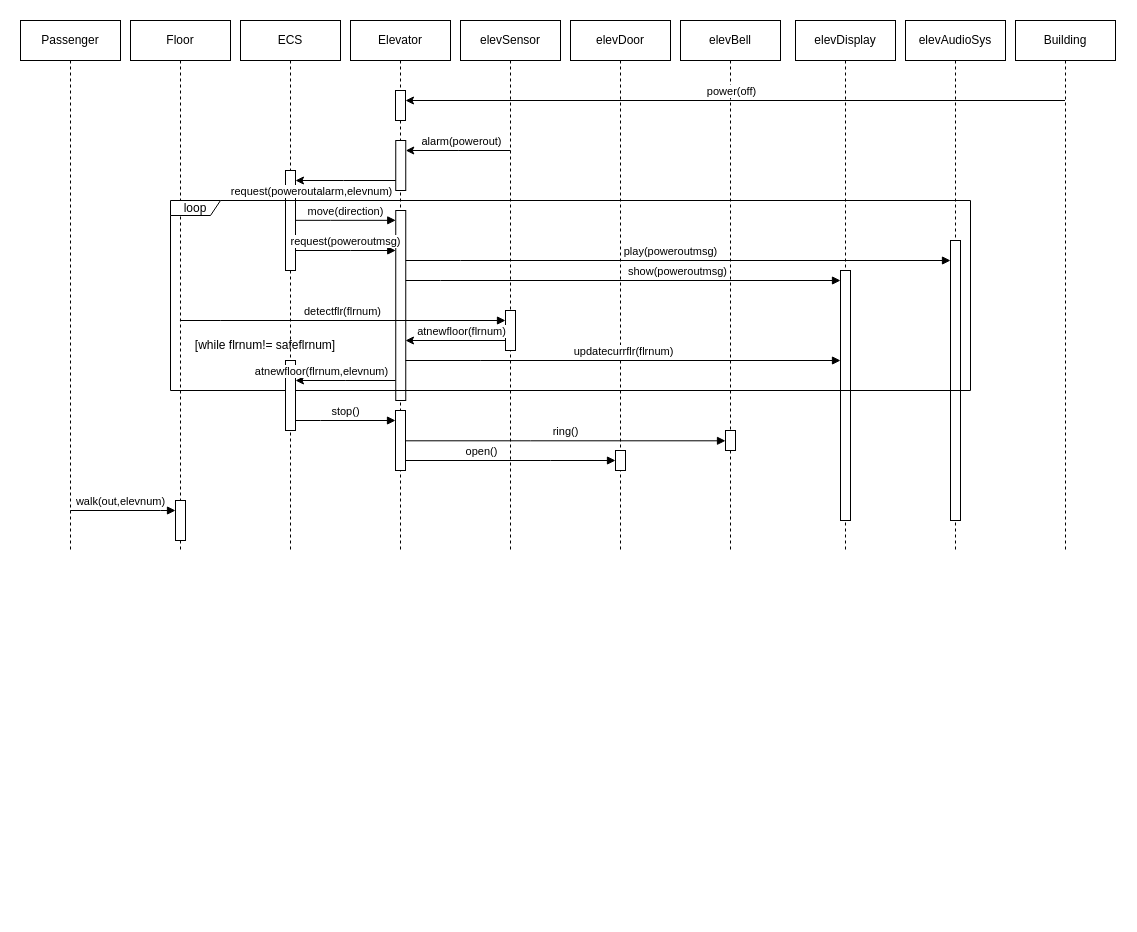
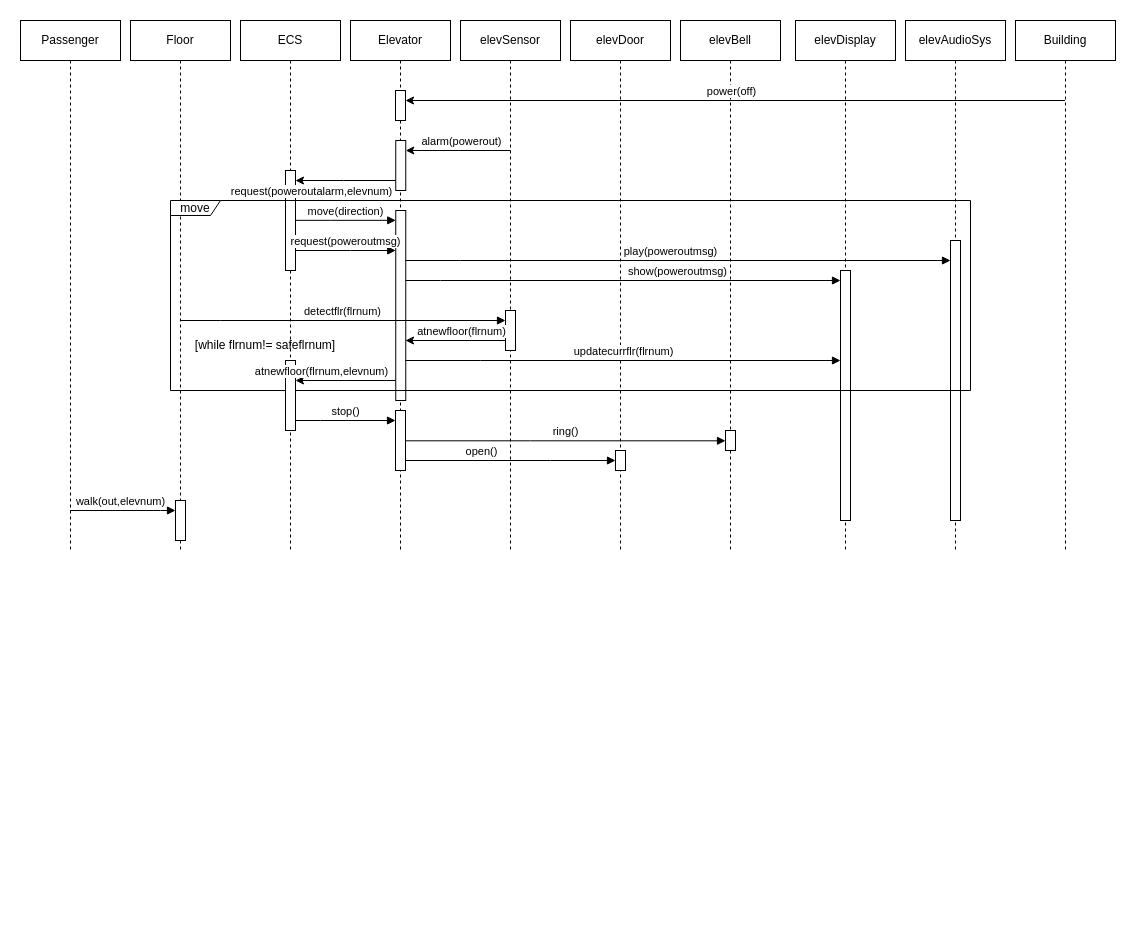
  <mxCell id="0" />
  <mxCell id="1" parent="0" />
  <mxCell id="2" value="elevAudioSys" style="shape=umlLifeline;perimeter=lifelinePerimeter;whiteSpace=wrap;html=1;container=0;dropTarget=0;collapsible=0;recursiveResize=0;outlineConnect=0;portConstraint=eastwest;newEdgeStyle={&quot;edgeStyle&quot;:&quot;elbowEdgeStyle&quot;,&quot;elbow&quot;:&quot;vertical&quot;,&quot;curved&quot;:0,&quot;rounded&quot;:0};" parent="1" vertex="1"><mxGeometry x="905" y="20" width="100" height="530" as="geometry" /></mxCell>
  <mxCell id="3" value="Passenger" style="shape=umlLifeline;perimeter=lifelinePerimeter;whiteSpace=wrap;html=1;container=0;dropTarget=0;collapsible=0;recursiveResize=0;outlineConnect=0;portConstraint=eastwest;newEdgeStyle={&quot;edgeStyle&quot;:&quot;elbowEdgeStyle&quot;,&quot;elbow&quot;:&quot;vertical&quot;,&quot;curved&quot;:0,&quot;rounded&quot;:0};" parent="1" vertex="1"><mxGeometry x="20" y="20" width="100" height="530" as="geometry" /></mxCell>
  <mxCell id="4" value="Floor" style="shape=umlLifeline;perimeter=lifelinePerimeter;whiteSpace=wrap;html=1;container=0;dropTarget=0;collapsible=0;recursiveResize=0;outlineConnect=0;portConstraint=eastwest;newEdgeStyle={&quot;edgeStyle&quot;:&quot;elbowEdgeStyle&quot;,&quot;elbow&quot;:&quot;vertical&quot;,&quot;curved&quot;:0,&quot;rounded&quot;:0};" parent="1" vertex="1"><mxGeometry x="130" y="20" width="100" height="530" as="geometry" /></mxCell>
  <mxCell id="5" value="Elevator" style="shape=umlLifeline;perimeter=lifelinePerimeter;whiteSpace=wrap;html=1;container=0;dropTarget=0;collapsible=0;recursiveResize=0;outlineConnect=0;portConstraint=eastwest;newEdgeStyle={&quot;edgeStyle&quot;:&quot;elbowEdgeStyle&quot;,&quot;elbow&quot;:&quot;vertical&quot;,&quot;curved&quot;:0,&quot;rounded&quot;:0};" parent="1" vertex="1"><mxGeometry x="350" y="20" width="100" height="530" as="geometry" /></mxCell>
  <mxCell id="6" value="elevDoor" style="shape=umlLifeline;perimeter=lifelinePerimeter;whiteSpace=wrap;html=1;container=0;dropTarget=0;collapsible=0;recursiveResize=0;outlineConnect=0;portConstraint=eastwest;newEdgeStyle={&quot;edgeStyle&quot;:&quot;elbowEdgeStyle&quot;,&quot;elbow&quot;:&quot;vertical&quot;,&quot;curved&quot;:0,&quot;rounded&quot;:0};" parent="1" vertex="1"><mxGeometry x="570" y="20" width="100" height="530" as="geometry" /></mxCell>
  <mxCell id="7" value="elevDisplay" style="shape=umlLifeline;perimeter=lifelinePerimeter;whiteSpace=wrap;html=1;container=0;dropTarget=0;collapsible=0;recursiveResize=0;outlineConnect=0;portConstraint=eastwest;newEdgeStyle={&quot;edgeStyle&quot;:&quot;elbowEdgeStyle&quot;,&quot;elbow&quot;:&quot;vertical&quot;,&quot;curved&quot;:0,&quot;rounded&quot;:0};" parent="1" vertex="1"><mxGeometry x="795" y="20" width="100" height="530" as="geometry" /></mxCell>
  <mxCell id="8" value="Building" style="shape=umlLifeline;perimeter=lifelinePerimeter;whiteSpace=wrap;html=1;container=0;dropTarget=0;collapsible=0;recursiveResize=0;outlineConnect=0;portConstraint=eastwest;newEdgeStyle={&quot;edgeStyle&quot;:&quot;elbowEdgeStyle&quot;,&quot;elbow&quot;:&quot;vertical&quot;,&quot;curved&quot;:0,&quot;rounded&quot;:0};" parent="1" vertex="1"><mxGeometry x="1015" y="20" width="100" height="530" as="geometry" /></mxCell>
  <mxCell id="9" value="ECS" style="shape=umlLifeline;perimeter=lifelinePerimeter;whiteSpace=wrap;html=1;container=0;dropTarget=0;collapsible=0;recursiveResize=0;outlineConnect=0;portConstraint=eastwest;newEdgeStyle={&quot;edgeStyle&quot;:&quot;elbowEdgeStyle&quot;,&quot;elbow&quot;:&quot;vertical&quot;,&quot;curved&quot;:0,&quot;rounded&quot;:0};" parent="1" vertex="1"><mxGeometry x="240" y="20" width="100" height="530" as="geometry" /></mxCell>
  <mxCell id="10" value="elevSensor" style="shape=umlLifeline;perimeter=lifelinePerimeter;whiteSpace=wrap;html=1;container=0;dropTarget=0;collapsible=0;recursiveResize=0;outlineConnect=0;portConstraint=eastwest;newEdgeStyle={&quot;edgeStyle&quot;:&quot;elbowEdgeStyle&quot;,&quot;elbow&quot;:&quot;vertical&quot;,&quot;curved&quot;:0,&quot;rounded&quot;:0};" parent="1" vertex="1"><mxGeometry x="460" y="20" width="100" height="530" as="geometry" /></mxCell>
  <mxCell id="11" value="elevBell" style="shape=umlLifeline;perimeter=lifelinePerimeter;whiteSpace=wrap;html=1;container=0;dropTarget=0;collapsible=0;recursiveResize=0;outlineConnect=0;portConstraint=eastwest;newEdgeStyle={&quot;edgeStyle&quot;:&quot;elbowEdgeStyle&quot;,&quot;elbow&quot;:&quot;vertical&quot;,&quot;curved&quot;:0,&quot;rounded&quot;:0};" parent="1" vertex="1"><mxGeometry x="680" y="20" width="100" height="530" as="geometry" /></mxCell>
  <mxCell id="12" value="" style="endArrow=classic;html=1;rounded=0;strokeColor=default;endFill=1;edgeStyle=elbowEdgeStyle;elbow=vertical;" edge="1" parent="1" target="14"><mxGeometry width="50" height="50" relative="1" as="geometry"><mxPoint x="1064.5" y="100" as="sourcePoint" /><mxPoint x="400" y="100" as="targetPoint" /><Array as="points"><mxPoint x="905.5" y="100" /></Array></mxGeometry></mxCell>
  <mxCell id="13" value="power(off)" style="edgeLabel;html=1;align=center;verticalAlign=middle;resizable=0;points=[];" vertex="1" connectable="0" parent="12"><mxGeometry x="-0.104" y="-2" relative="1" as="geometry"><mxPoint x="-39" y="-8" as="offset" /></mxGeometry></mxCell>
  <mxCell id="14" value="" style="html=1;points=[];perimeter=orthogonalPerimeter;outlineConnect=0;targetShapes=umlLifeline;portConstraint=eastwest;newEdgeStyle={&quot;edgeStyle&quot;:&quot;elbowEdgeStyle&quot;,&quot;elbow&quot;:&quot;vertical&quot;,&quot;curved&quot;:0,&quot;rounded&quot;:0};" vertex="1" parent="1"><mxGeometry x="395" y="90" width="10" height="30" as="geometry" /></mxCell>
  <mxCell id="15" value="" style="endArrow=classic;html=1;rounded=0;strokeColor=default;endFill=1;edgeStyle=elbowEdgeStyle;elbow=vertical;" edge="1" parent="1" target="17"><mxGeometry width="50" height="50" relative="1" as="geometry"><mxPoint x="510" y="150" as="sourcePoint" /><mxPoint x="400.25" y="150" as="targetPoint" /><Array as="points" /></mxGeometry></mxCell>
  <mxCell id="16" value="alarm(powerout)" style="edgeLabel;html=1;align=center;verticalAlign=middle;resizable=0;points=[];" vertex="1" connectable="0" parent="15"><mxGeometry x="-0.104" y="-2" relative="1" as="geometry"><mxPoint x="-3" y="-8" as="offset" /></mxGeometry></mxCell>
  <mxCell id="17" value="" style="html=1;points=[];perimeter=orthogonalPerimeter;outlineConnect=0;targetShapes=umlLifeline;portConstraint=eastwest;newEdgeStyle={&quot;edgeStyle&quot;:&quot;elbowEdgeStyle&quot;,&quot;elbow&quot;:&quot;vertical&quot;,&quot;curved&quot;:0,&quot;rounded&quot;:0};" vertex="1" parent="1"><mxGeometry x="395.25" y="140" width="10" height="50" as="geometry" /></mxCell>
  <mxCell id="18" value="" style="html=1;points=[];perimeter=orthogonalPerimeter;outlineConnect=0;targetShapes=umlLifeline;portConstraint=eastwest;newEdgeStyle={&quot;edgeStyle&quot;:&quot;elbowEdgeStyle&quot;,&quot;elbow&quot;:&quot;vertical&quot;,&quot;curved&quot;:0,&quot;rounded&quot;:0};" vertex="1" parent="1"><mxGeometry x="285" y="170" width="10" height="100" as="geometry" /></mxCell>
  <mxCell id="19" value="" style="endArrow=classic;html=1;rounded=0;strokeColor=default;endFill=1;edgeStyle=elbowEdgeStyle;elbow=vertical;" edge="1" parent="1" target="18" source="17"><mxGeometry width="50" height="50" relative="1" as="geometry"><mxPoint x="390" y="170" as="sourcePoint" /><mxPoint x="295" y="170" as="targetPoint" /><Array as="points"><mxPoint x="343" y="180" /></Array></mxGeometry></mxCell>
  <mxCell id="20" value="request(poweroutalarm,elevnum)" style="edgeLabel;html=1;align=center;verticalAlign=middle;resizable=0;points=[];" vertex="1" connectable="0" parent="19"><mxGeometry x="-0.104" y="-2" relative="1" as="geometry"><mxPoint x="-40" y="12" as="offset" /></mxGeometry></mxCell>
  <mxCell id="21" value="" style="html=1;points=[];perimeter=orthogonalPerimeter;outlineConnect=0;targetShapes=umlLifeline;portConstraint=eastwest;newEdgeStyle={&quot;edgeStyle&quot;:&quot;elbowEdgeStyle&quot;,&quot;elbow&quot;:&quot;vertical&quot;,&quot;curved&quot;:0,&quot;rounded&quot;:0};" vertex="1" parent="1"><mxGeometry x="395.25" y="210" width="10" height="190" as="geometry" /></mxCell>
  <mxCell id="22" value="request(poweroutmsg)" style="html=1;verticalAlign=bottom;endArrow=block;edgeStyle=elbowEdgeStyle;elbow=vertical;curved=0;rounded=0;" edge="1" parent="1" target="21"><mxGeometry relative="1" as="geometry"><mxPoint x="295" y="250" as="sourcePoint" /><Array as="points"><mxPoint x="350" y="250" /><mxPoint x="350" y="260" /><mxPoint x="400.25" y="250" /><mxPoint x="380.25" y="240" /><mxPoint x="400.25" y="260" /></Array><mxPoint x="395.25" y="250" as="targetPoint" /></mxGeometry></mxCell>
  <mxCell id="23" value="play(poweroutmsg)" style="html=1;verticalAlign=bottom;endArrow=block;edgeStyle=elbowEdgeStyle;elbow=vertical;curved=0;rounded=0;startArrow=none;" edge="1" parent="1" target="25" source="21"><mxGeometry x="-0.027" relative="1" as="geometry"><mxPoint x="540" y="260" as="sourcePoint" /><Array as="points"><mxPoint x="460" y="260" /><mxPoint x="325.5" y="240" /><mxPoint x="385.5" y="230" /><mxPoint x="365.5" y="220" /><mxPoint x="385.5" y="240" /></Array><mxPoint x="945" y="260" as="targetPoint" /><mxPoint as="offset" /></mxGeometry></mxCell>
  <mxCell id="24" value="show(poweroutmsg)" style="html=1;verticalAlign=bottom;endArrow=block;edgeStyle=elbowEdgeStyle;elbow=vertical;curved=0;rounded=0;" edge="1" parent="1" target="26" source="21"><mxGeometry x="0.251" relative="1" as="geometry"><mxPoint x="405" y="280" as="sourcePoint" /><Array as="points"><mxPoint x="440" y="280" /><mxPoint x="400" y="280" /><mxPoint x="325.5" y="260" /><mxPoint x="385.5" y="250" /><mxPoint x="365.5" y="240" /><mxPoint x="385.5" y="260" /></Array><mxPoint x="835" y="280" as="targetPoint" /><mxPoint as="offset" /></mxGeometry></mxCell>
  <mxCell id="25" value="" style="html=1;points=[];perimeter=orthogonalPerimeter;outlineConnect=0;targetShapes=umlLifeline;portConstraint=eastwest;newEdgeStyle={&quot;edgeStyle&quot;:&quot;elbowEdgeStyle&quot;,&quot;elbow&quot;:&quot;vertical&quot;,&quot;curved&quot;:0,&quot;rounded&quot;:0};" vertex="1" parent="1"><mxGeometry x="950" y="240" width="10" height="280" as="geometry" /></mxCell>
  <mxCell id="26" value="" style="html=1;points=[];perimeter=orthogonalPerimeter;outlineConnect=0;targetShapes=umlLifeline;portConstraint=eastwest;newEdgeStyle={&quot;edgeStyle&quot;:&quot;elbowEdgeStyle&quot;,&quot;elbow&quot;:&quot;vertical&quot;,&quot;curved&quot;:0,&quot;rounded&quot;:0};" vertex="1" parent="1"><mxGeometry x="840" y="270" width="10" height="250" as="geometry" /></mxCell>
  <mxCell id="27" value="move(direction)" style="html=1;verticalAlign=bottom;endArrow=block;edgeStyle=elbowEdgeStyle;elbow=vertical;curved=0;rounded=0;" edge="1" parent="1" source="18" target="21"><mxGeometry relative="1" as="geometry"><mxPoint x="305" y="219.83" as="sourcePoint" /><Array as="points"><mxPoint x="330" y="219.83" /><mxPoint x="390" y="209.83" /><mxPoint x="370" y="199.83" /><mxPoint x="390" y="219.83" /></Array><mxPoint x="390" y="220" as="targetPoint" /></mxGeometry></mxCell>
- <mxCell id="28" value="loop" style="shape=umlFrame;whiteSpace=wrap;html=1;width=50;height=15;" vertex="1" parent="1"><mxGeometry x="170" y="200" width="800" height="190" as="geometry" /></mxCell>
+ <mxCell id="28" value="move" style="shape=umlFrame;whiteSpace=wrap;html=1;width=50;height=15;" vertex="1" parent="1"><mxGeometry x="170" y="200" width="800" height="190" as="geometry" /></mxCell>
  <mxCell id="29" value="" style="html=1;points=[];perimeter=orthogonalPerimeter;outlineConnect=0;targetShapes=umlLifeline;portConstraint=eastwest;newEdgeStyle={&quot;edgeStyle&quot;:&quot;elbowEdgeStyle&quot;,&quot;elbow&quot;:&quot;vertical&quot;,&quot;curved&quot;:0,&quot;rounded&quot;:0};" vertex="1" parent="1"><mxGeometry x="505" y="310" width="10" height="40" as="geometry" /></mxCell>
  <mxCell id="30" value="" style="endArrow=classic;html=1;rounded=0;strokeColor=default;endFill=1;edgeStyle=elbowEdgeStyle;elbow=vertical;" edge="1" parent="1"><mxGeometry width="50" height="50" relative="1" as="geometry"><mxPoint x="505" y="340" as="sourcePoint" /><mxPoint x="405" y="339.884" as="targetPoint" /><Array as="points" /></mxGeometry></mxCell>
  <mxCell id="31" value="atnewfloor(flrnum)" style="edgeLabel;html=1;align=center;verticalAlign=middle;resizable=0;points=[];" vertex="1" connectable="0" parent="30"><mxGeometry x="-0.104" y="-2" relative="1" as="geometry"><mxPoint y="-8" as="offset" /></mxGeometry></mxCell>
  <mxCell id="32" value="updatecurrflr(flrnum)" style="html=1;verticalAlign=bottom;endArrow=block;edgeStyle=elbowEdgeStyle;elbow=vertical;curved=0;rounded=0;" edge="1" parent="1"><mxGeometry x="0.002" relative="1" as="geometry"><mxPoint x="405" y="360" as="sourcePoint" /><Array as="points"><mxPoint x="480.25" y="360" /><mxPoint x="480.25" y="350" /><mxPoint x="470.25" y="380" /><mxPoint x="440.25" y="350" /><mxPoint x="460.25" y="330" /><mxPoint x="410.25" y="310" /><mxPoint x="390.25" y="290" /><mxPoint x="370.25" y="280" /><mxPoint x="390.25" y="300" /></Array><mxPoint x="840" y="360" as="targetPoint" /><mxPoint as="offset" /></mxGeometry></mxCell>
  <mxCell id="33" value="detectflr(flrnum)" style="html=1;verticalAlign=bottom;endArrow=block;edgeStyle=elbowEdgeStyle;elbow=vertical;curved=0;rounded=0;" edge="1" parent="1" target="29"><mxGeometry relative="1" as="geometry"><mxPoint x="179.447" y="320" as="sourcePoint" /><Array as="points"><mxPoint x="220.25" y="320" /><mxPoint x="210.25" y="320" /><mxPoint x="160.5" y="330" /><mxPoint x="130.5" y="320" /><mxPoint x="110.5" y="300" /><mxPoint x="80.5" y="280" /><mxPoint x="60.5" y="260" /><mxPoint x="40.5" y="250" /><mxPoint x="60.5" y="270" /></Array><mxPoint x="500" y="320" as="targetPoint" /></mxGeometry></mxCell>
  <mxCell id="34" value="" style="html=1;points=[];perimeter=orthogonalPerimeter;outlineConnect=0;targetShapes=umlLifeline;portConstraint=eastwest;newEdgeStyle={&quot;edgeStyle&quot;:&quot;elbowEdgeStyle&quot;,&quot;elbow&quot;:&quot;vertical&quot;,&quot;curved&quot;:0,&quot;rounded&quot;:0};" vertex="1" parent="1"><mxGeometry x="285" y="360" width="10" height="70" as="geometry" /></mxCell>
  <mxCell id="35" value="" style="endArrow=classic;html=1;rounded=0;strokeColor=default;endFill=1;edgeStyle=elbowEdgeStyle;elbow=vertical;" edge="1" parent="1" target="34"><mxGeometry width="50" height="50" relative="1" as="geometry"><mxPoint x="395" y="380" as="sourcePoint" /><mxPoint x="290.249" y="380" as="targetPoint" /><Array as="points"><mxPoint x="345.32" y="380" /></Array></mxGeometry></mxCell>
  <mxCell id="36" value="atnewfloor(flrnum,elevnum)" style="edgeLabel;html=1;align=center;verticalAlign=middle;resizable=0;points=[];" vertex="1" connectable="0" parent="35"><mxGeometry x="-0.104" y="-2" relative="1" as="geometry"><mxPoint x="-30" y="-8" as="offset" /></mxGeometry></mxCell>
  <mxCell id="37" value="stop()" style="html=1;verticalAlign=bottom;endArrow=block;edgeStyle=elbowEdgeStyle;elbow=vertical;curved=0;rounded=0;" edge="1" parent="1" source="34" target="38"><mxGeometry relative="1" as="geometry"><mxPoint x="295" y="420" as="sourcePoint" /><Array as="points"><mxPoint x="320" y="420" /><mxPoint x="380" y="410" /><mxPoint x="360" y="400" /><mxPoint x="380" y="420" /></Array><mxPoint x="380" y="420" as="targetPoint" /></mxGeometry></mxCell>
  <mxCell id="38" value="" style="html=1;points=[];perimeter=orthogonalPerimeter;outlineConnect=0;targetShapes=umlLifeline;portConstraint=eastwest;newEdgeStyle={&quot;edgeStyle&quot;:&quot;elbowEdgeStyle&quot;,&quot;elbow&quot;:&quot;vertical&quot;,&quot;curved&quot;:0,&quot;rounded&quot;:0};" vertex="1" parent="1"><mxGeometry x="395" y="410" width="10" height="60" as="geometry" /></mxCell>
  <mxCell id="39" value="[while flrnum!= safeflrnum]" style="text;html=1;strokeColor=none;fillColor=none;align=center;verticalAlign=middle;whiteSpace=wrap;rounded=0;" vertex="1" parent="1"><mxGeometry x="190" y="330" width="150" height="30" as="geometry" /></mxCell>
  <mxCell id="40" value="ring()" style="html=1;verticalAlign=bottom;endArrow=block;edgeStyle=elbowEdgeStyle;elbow=vertical;curved=0;rounded=0;" edge="1" parent="1" source="38" target="43"><mxGeometry x="0.002" relative="1" as="geometry"><mxPoint x="410" y="440" as="sourcePoint" /><Array as="points"><mxPoint x="530" y="440.31" /><mxPoint x="530" y="430.31" /><mxPoint x="520" y="460.31" /><mxPoint x="490" y="430.31" /><mxPoint x="510" y="410.31" /><mxPoint x="460" y="390.31" /><mxPoint x="440" y="370.31" /><mxPoint x="420" y="360.31" /><mxPoint x="440" y="380.31" /></Array><mxPoint x="1140" y="440" as="targetPoint" /><mxPoint as="offset" /></mxGeometry></mxCell>
  <mxCell id="41" value="open()" style="html=1;verticalAlign=bottom;endArrow=block;edgeStyle=elbowEdgeStyle;elbow=vertical;curved=0;rounded=0;" edge="1" parent="1" source="38" target="42"><mxGeometry x="-0.272" relative="1" as="geometry"><mxPoint x="450" y="460.31" as="sourcePoint" /><Array as="points"><mxPoint x="550" y="460" /><mxPoint x="530" y="450.31" /><mxPoint x="520" y="480.31" /><mxPoint x="490" y="450.31" /><mxPoint x="510" y="430.31" /><mxPoint x="460" y="410.31" /><mxPoint x="440" y="390.31" /><mxPoint x="420" y="380.31" /><mxPoint x="440" y="400.31" /></Array><mxPoint x="580" y="460" as="targetPoint" /><mxPoint as="offset" /></mxGeometry></mxCell>
  <mxCell id="42" value="" style="html=1;points=[];perimeter=orthogonalPerimeter;outlineConnect=0;targetShapes=umlLifeline;portConstraint=eastwest;newEdgeStyle={&quot;edgeStyle&quot;:&quot;elbowEdgeStyle&quot;,&quot;elbow&quot;:&quot;vertical&quot;,&quot;curved&quot;:0,&quot;rounded&quot;:0};" vertex="1" parent="1"><mxGeometry x="615" y="450" width="10" height="20" as="geometry" /></mxCell>
  <mxCell id="43" value="" style="html=1;points=[];perimeter=orthogonalPerimeter;outlineConnect=0;targetShapes=umlLifeline;portConstraint=eastwest;newEdgeStyle={&quot;edgeStyle&quot;:&quot;elbowEdgeStyle&quot;,&quot;elbow&quot;:&quot;vertical&quot;,&quot;curved&quot;:0,&quot;rounded&quot;:0};" vertex="1" parent="1"><mxGeometry x="725" y="430" width="10" height="20" as="geometry" /></mxCell>
  <mxCell id="44" value="walk(out,elevnum)" style="html=1;verticalAlign=bottom;endArrow=block;edgeStyle=elbowEdgeStyle;elbow=vertical;curved=0;rounded=0;" edge="1" parent="1" target="45"><mxGeometry x="-0.049" relative="1" as="geometry"><mxPoint x="69.81" y="510" as="sourcePoint" /><Array as="points"><mxPoint x="160" y="510" /><mxPoint x="120" y="480" /><mxPoint x="220" y="500" /><mxPoint x="200" y="640" /><mxPoint x="830.75" y="910" /><mxPoint x="700.75" y="660" /><mxPoint x="910.75" y="590" /><mxPoint x="611" y="610" /><mxPoint x="611" y="600" /><mxPoint x="601" y="630" /><mxPoint x="571" y="600" /><mxPoint x="591" y="580" /><mxPoint x="541" y="560" /><mxPoint x="521" y="540" /><mxPoint x="501" y="530" /><mxPoint x="521" y="550" /></Array><mxPoint x="170" y="480" as="targetPoint" /><mxPoint as="offset" /></mxGeometry></mxCell>
  <mxCell id="45" value="" style="html=1;points=[];perimeter=orthogonalPerimeter;outlineConnect=0;targetShapes=umlLifeline;portConstraint=eastwest;newEdgeStyle={&quot;edgeStyle&quot;:&quot;elbowEdgeStyle&quot;,&quot;elbow&quot;:&quot;vertical&quot;,&quot;curved&quot;:0,&quot;rounded&quot;:0};" vertex="1" parent="1"><mxGeometry x="175" y="500" width="10" height="40" as="geometry" /></mxCell>
